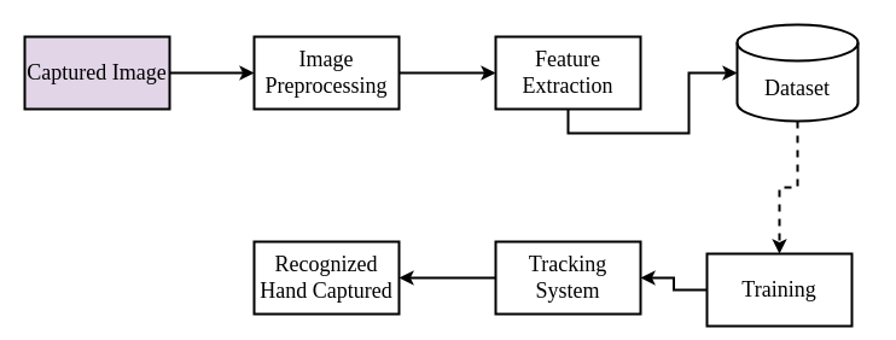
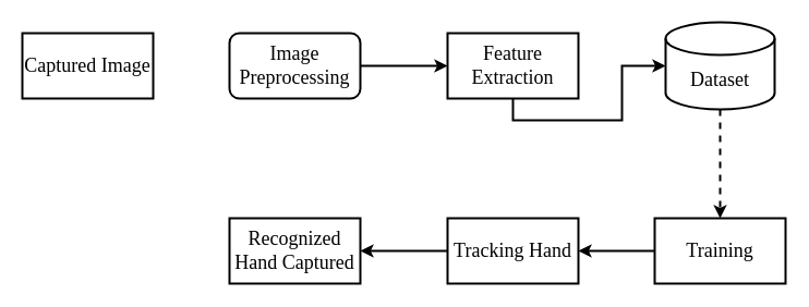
  <mxCell id="0" />
  <mxCell id="1" parent="0" />
- <mxCell id="2" style="edgeStyle=orthogonalEdgeStyle;rounded=0;orthogonalLoop=1;jettySize=auto;html=1;exitX=1;exitY=0.5;exitDx=0;exitDy=0;entryX=0;entryY=0.5;entryDx=0;entryDy=0;fontFamily=Times New Roman;fontSize=18;strokeWidth=2;" edge="1" parent="1" source="3" target="5"><mxGeometry relative="1" as="geometry" /></mxCell>
- <mxCell id="3" value="&lt;font style=&quot;font-size: 18px;&quot;&gt;Captured Image&lt;br style=&quot;font-size: 18px;&quot;&gt;&lt;/font&gt;" style="rounded=0;whiteSpace=wrap;html=1;fontFamily=Times New Roman;fontSize=18;strokeWidth=2;fillColor=#e1d5e7;" vertex="1" parent="1"><mxGeometry x="20" y="30" width="120" height="60" as="geometry" /></mxCell>
+ <mxCell id="3" value="&lt;font style=&quot;font-size: 18px;&quot;&gt;Captured Image&lt;br style=&quot;font-size: 18px;&quot;&gt;&lt;/font&gt;" style="rounded=0;whiteSpace=wrap;html=1;fontFamily=Times New Roman;fontSize=18;strokeWidth=2;" vertex="1" parent="1"><mxGeometry x="20" y="30" width="120" height="60" as="geometry" /></mxCell>
  <mxCell id="4" style="edgeStyle=orthogonalEdgeStyle;rounded=0;orthogonalLoop=1;jettySize=auto;html=1;exitX=1;exitY=0.5;exitDx=0;exitDy=0;entryX=0;entryY=0.5;entryDx=0;entryDy=0;fontFamily=Times New Roman;fontSize=18;strokeWidth=2;" edge="1" parent="1" source="5" target="7"><mxGeometry relative="1" as="geometry" /></mxCell>
- <mxCell id="5" value="&lt;div style=&quot;font-size: 18px;&quot;&gt;Image &lt;br style=&quot;font-size: 18px;&quot;&gt;&lt;/div&gt;&lt;div style=&quot;font-size: 18px;&quot;&gt;Preprocessing&lt;br style=&quot;font-size: 18px;&quot;&gt;&lt;/div&gt;" style="rounded=0;whiteSpace=wrap;html=1;fontFamily=Times New Roman;fontSize=18;strokeWidth=2;" vertex="1" parent="1"><mxGeometry x="210" y="30" width="120" height="60" as="geometry" /></mxCell>
+ <mxCell id="5" value="&lt;div style=&quot;font-size: 18px;&quot;&gt;Image &lt;br style=&quot;font-size: 18px;&quot;&gt;&lt;/div&gt;&lt;div style=&quot;font-size: 18px;&quot;&gt;Preprocessing&lt;br style=&quot;font-size: 18px;&quot;&gt;&lt;/div&gt;" style="whiteSpace=wrap;html=1;fontFamily=Times New Roman;fontSize=18;strokeWidth=2;rounded=1;" vertex="1" parent="1"><mxGeometry x="210" y="30" width="120" height="60" as="geometry" /></mxCell>
  <mxCell id="6" style="edgeStyle=orthogonalEdgeStyle;rounded=0;orthogonalLoop=1;jettySize=auto;html=1;exitX=0.5;exitY=1;exitDx=0;exitDy=0;fontFamily=Times New Roman;fontSize=18;strokeWidth=2;" edge="1" parent="1" source="7" target="14"><mxGeometry relative="1" as="geometry" /></mxCell>
  <mxCell id="7" value="&lt;div style=&quot;font-size: 18px;&quot;&gt;Feature&lt;/div&gt;&lt;div style=&quot;font-size: 18px;&quot;&gt;Extraction&lt;br style=&quot;font-size: 18px;&quot;&gt;&lt;/div&gt;" style="rounded=0;whiteSpace=wrap;html=1;fontFamily=Times New Roman;fontSize=18;strokeWidth=2;" vertex="1" parent="1"><mxGeometry x="410" y="30" width="120" height="60" as="geometry" /></mxCell>
  <mxCell id="8" style="edgeStyle=orthogonalEdgeStyle;rounded=0;orthogonalLoop=1;jettySize=auto;html=1;exitX=0;exitY=0.5;exitDx=0;exitDy=0;entryX=1;entryY=0.5;entryDx=0;entryDy=0;fontFamily=Times New Roman;fontSize=18;strokeWidth=2;" edge="1" parent="1" source="9" target="11"><mxGeometry relative="1" as="geometry" /></mxCell>
- <mxCell id="9" value="Training" style="rounded=0;whiteSpace=wrap;html=1;fontFamily=Times New Roman;fontSize=18;strokeWidth=2;" vertex="1" parent="1"><mxGeometry x="585" y="210" width="120" height="60" as="geometry" /></mxCell>
+ <mxCell id="9" value="Training" style="rounded=0;whiteSpace=wrap;html=1;fontFamily=Times New Roman;fontSize=18;strokeWidth=2;" vertex="1" parent="1"><mxGeometry x="600" y="200" width="120" height="60" as="geometry" /></mxCell>
  <mxCell id="10" style="edgeStyle=orthogonalEdgeStyle;rounded=0;orthogonalLoop=1;jettySize=auto;html=1;exitX=0;exitY=0.5;exitDx=0;exitDy=0;fontFamily=Times New Roman;fontSize=18;strokeWidth=2;" edge="1" parent="1" source="11" target="12"><mxGeometry relative="1" as="geometry" /></mxCell>
- <mxCell id="11" value="Tracking System" style="rounded=0;whiteSpace=wrap;html=1;fontFamily=Times New Roman;fontSize=18;strokeWidth=2;" vertex="1" parent="1"><mxGeometry x="410" y="200" width="120" height="60" as="geometry" /></mxCell>
+ <mxCell id="11" value="Tracking Hand" style="rounded=0;whiteSpace=wrap;html=1;fontFamily=Times New Roman;fontSize=18;strokeWidth=2;" vertex="1" parent="1"><mxGeometry x="410" y="200" width="120" height="60" as="geometry" /></mxCell>
  <mxCell id="12" value="Recognized Hand Captured" style="rounded=0;whiteSpace=wrap;html=1;fontFamily=Times New Roman;fontSize=18;strokeWidth=2;" vertex="1" parent="1"><mxGeometry x="210" y="200" width="120" height="60" as="geometry" /></mxCell>
  <mxCell id="13" style="edgeStyle=orthogonalEdgeStyle;rounded=0;orthogonalLoop=1;jettySize=auto;html=1;exitX=0.5;exitY=1;exitDx=0;exitDy=0;exitPerimeter=0;entryX=0.5;entryY=0;entryDx=0;entryDy=0;fontFamily=Times New Roman;fontSize=18;strokeWidth=2;dashed=1;" edge="1" parent="1" source="14" target="9"><mxGeometry relative="1" as="geometry" /></mxCell>
  <mxCell id="14" value="Dataset" style="shape=cylinder3;whiteSpace=wrap;html=1;boundedLbl=1;backgroundOutline=1;size=15;fontFamily=Times New Roman;fontSize=18;strokeWidth=2;" vertex="1" parent="1"><mxGeometry x="610" y="20" width="100" height="80" as="geometry" /></mxCell>
